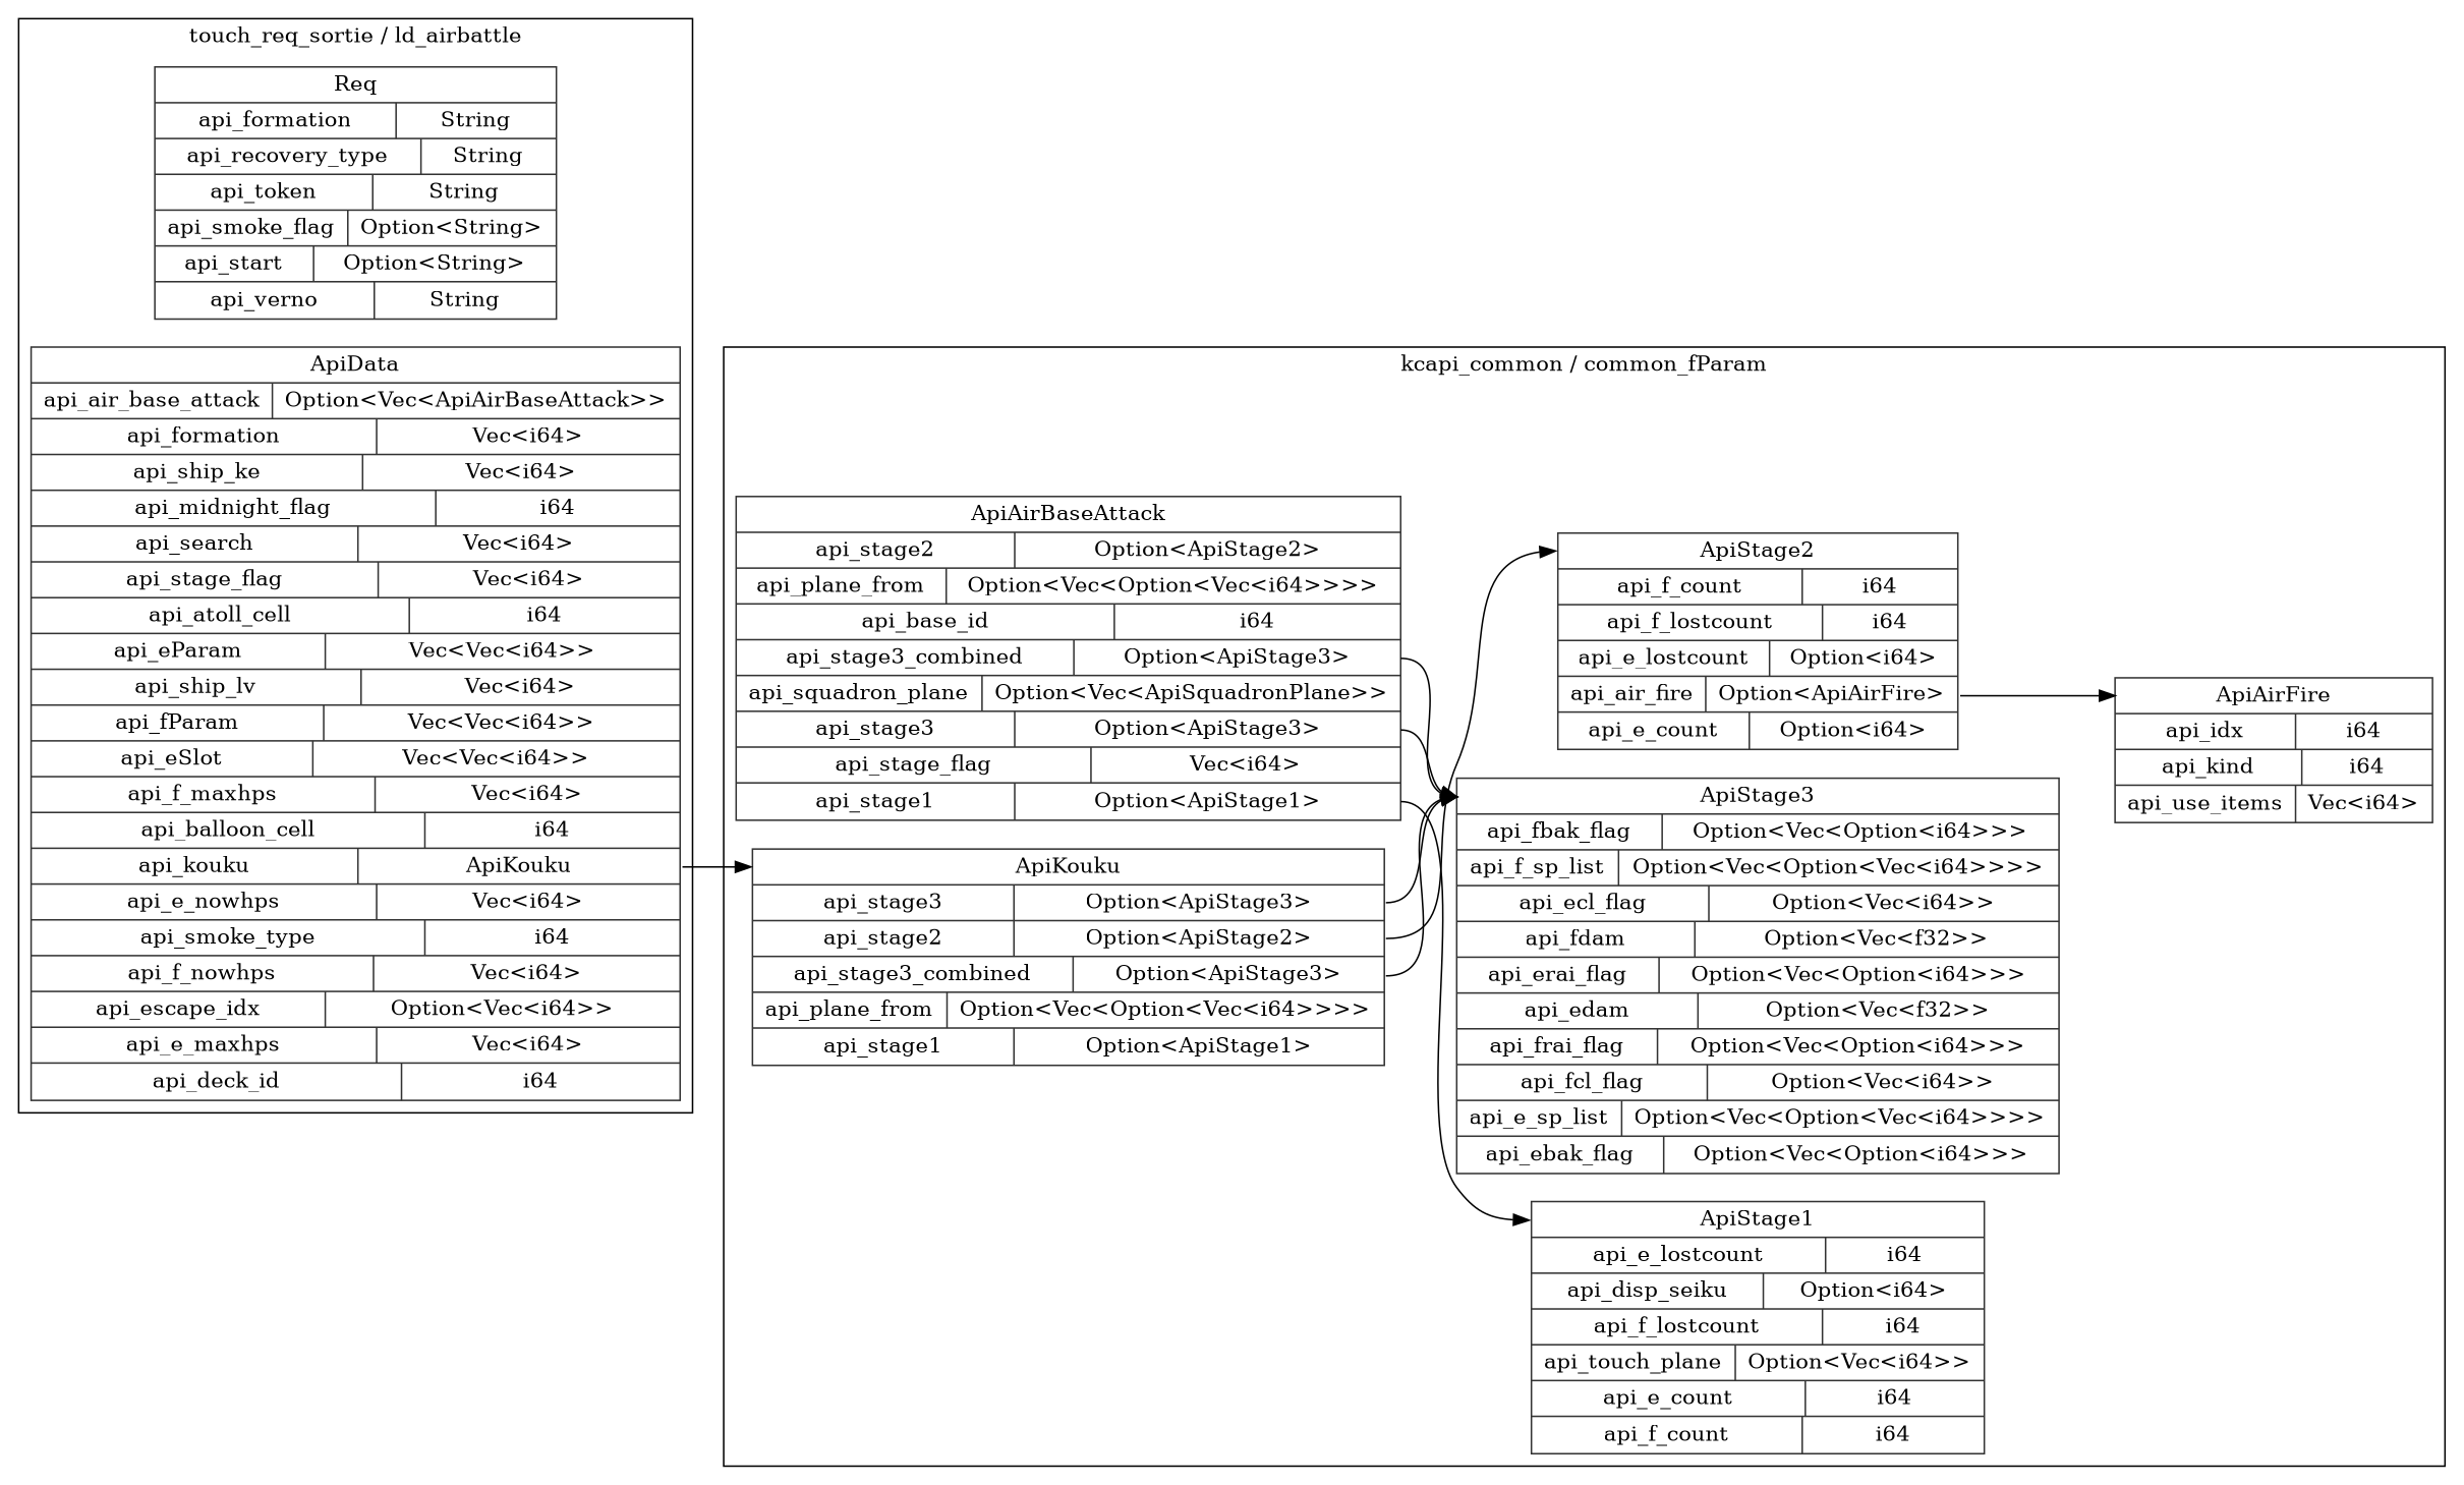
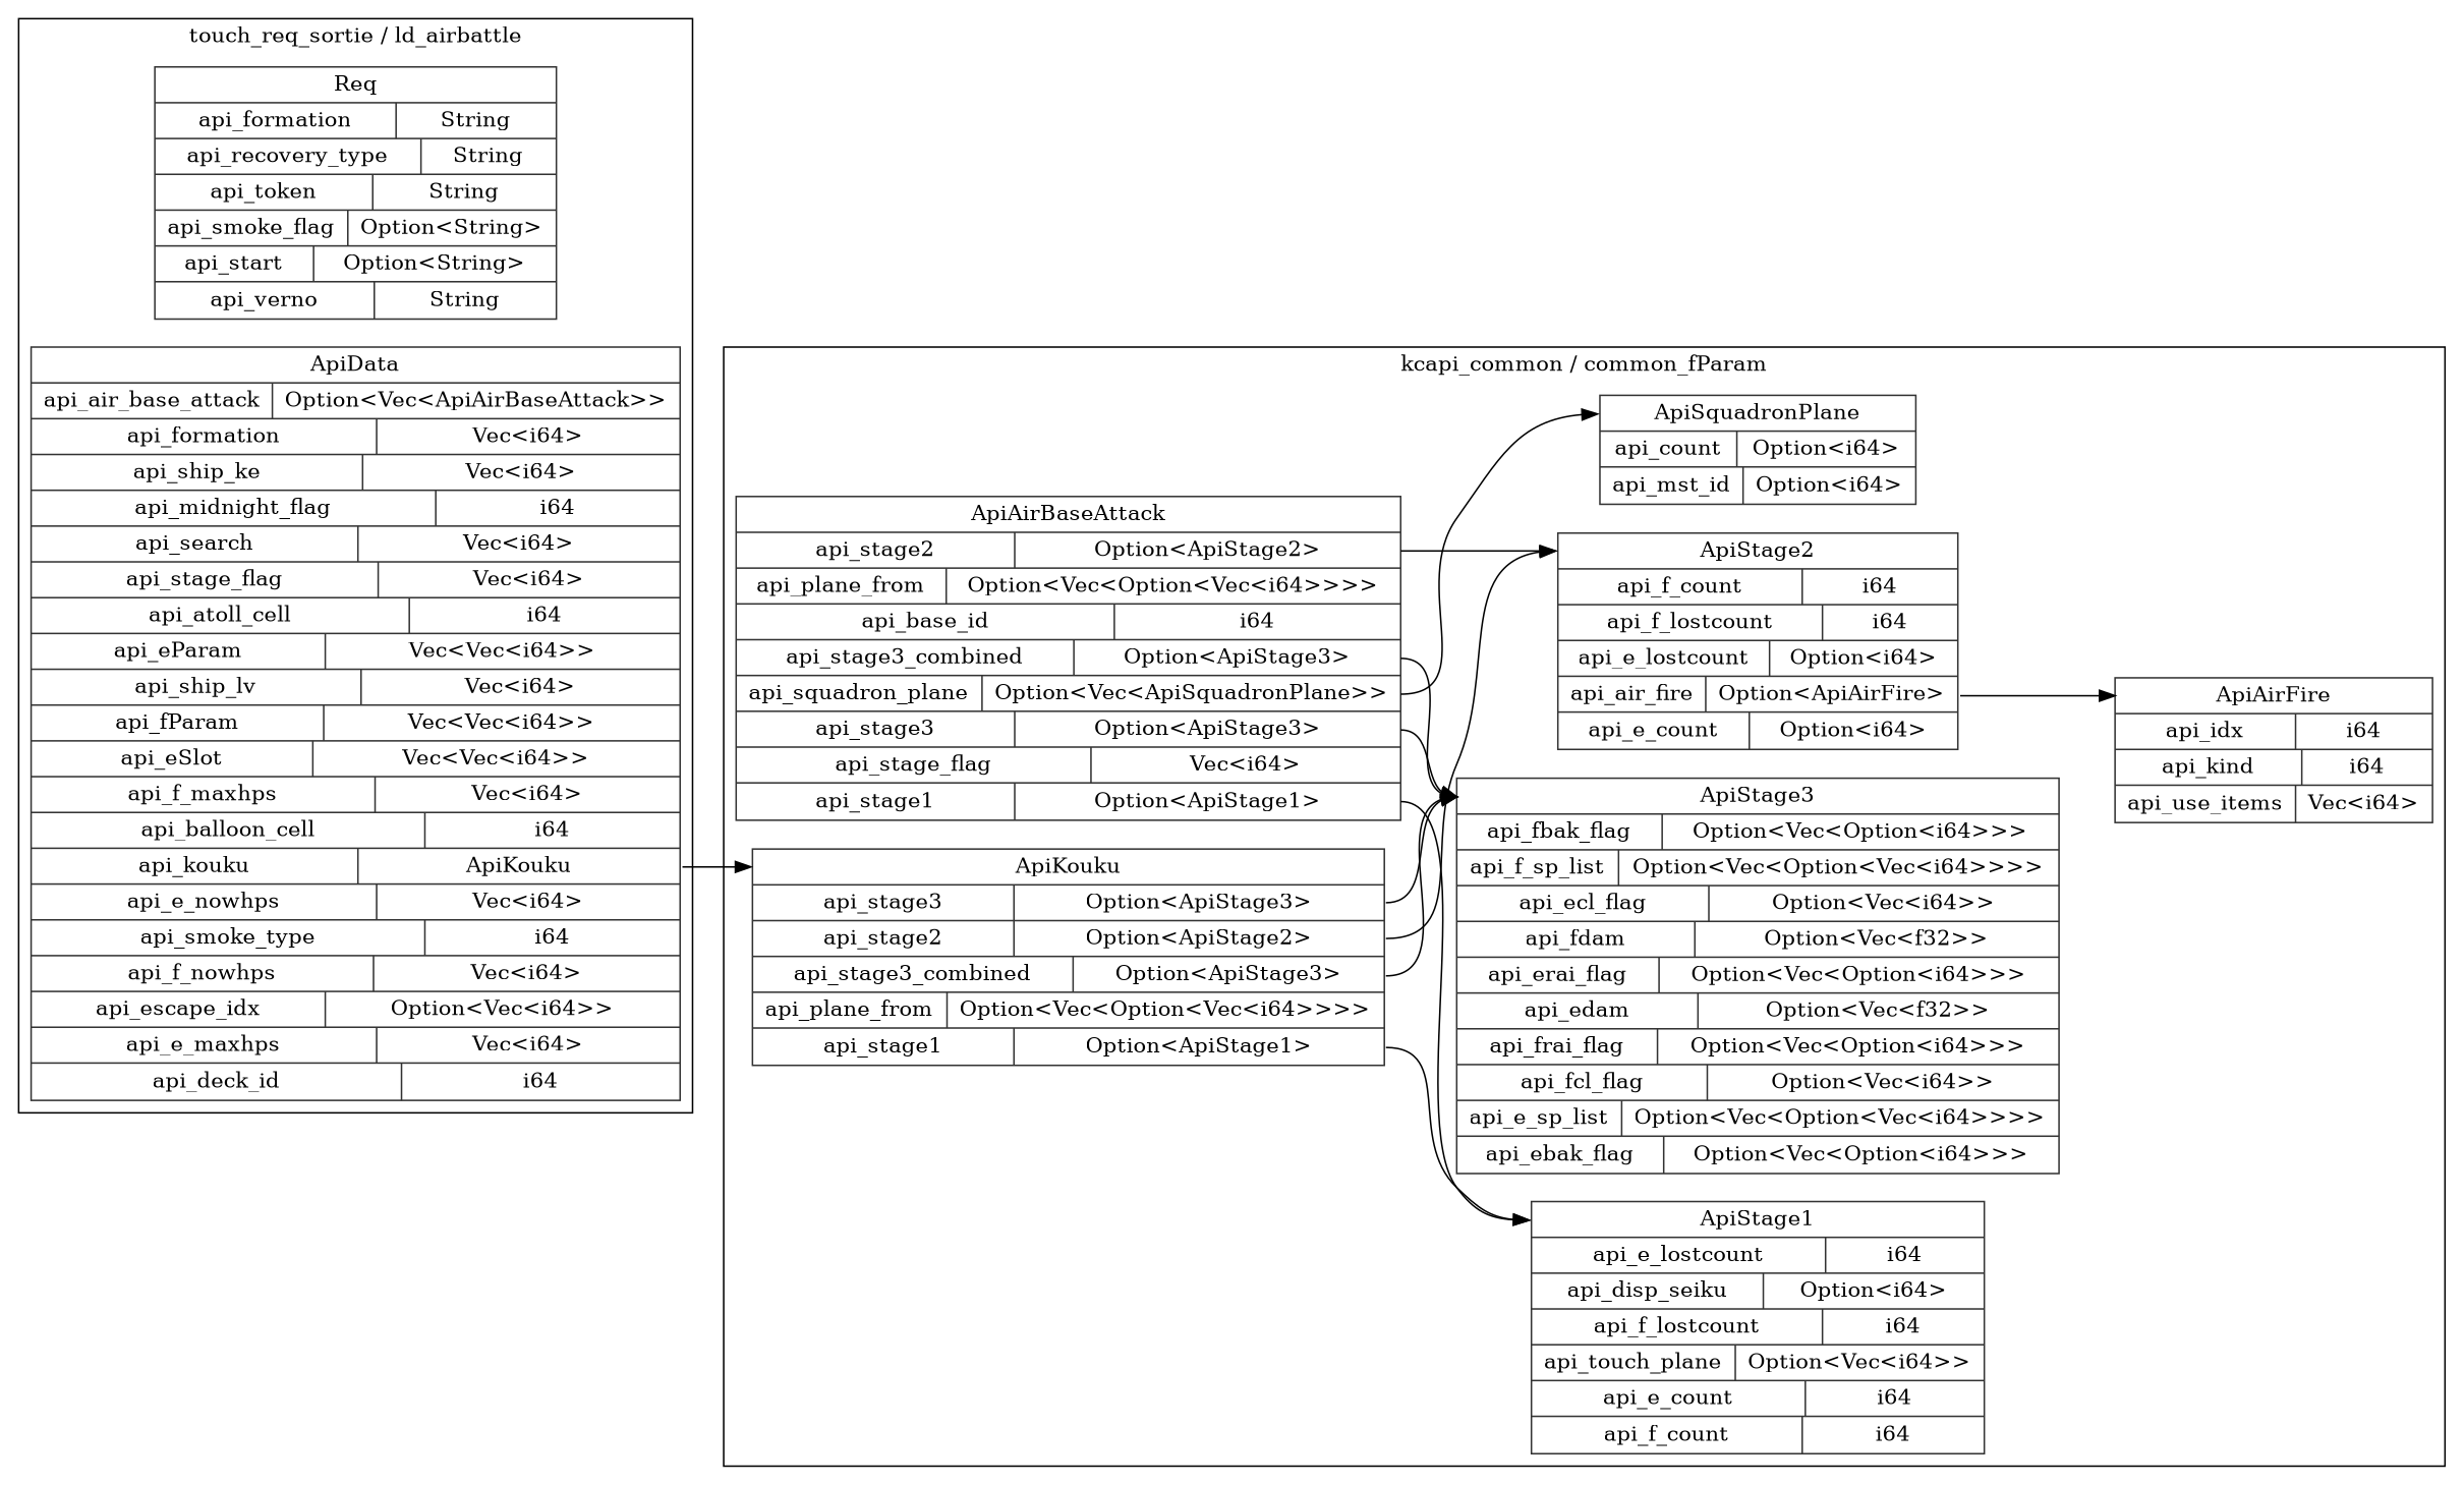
  digraph {
    rankdir=LR
    node [color=gray20 shape=record style=solid]
    edge [headport="ApiStage3:w" tailport="api_stage2:e"]
    n1 [label="<Req> Req  | { api_formation | <api_formation> String } | { api_recovery_type | <api_recovery_type> String } | { api_token | <api_token> String } | { api_smoke_flag | <api_smoke_flag> Option\<String\> } | { api_start | <api_start> Option\<String\> } | { api_verno | <api_verno> String }"]
    n2 [label="<ApiData> ApiData  | { api_air_base_attack | <api_air_base_attack> Option\<Vec\<ApiAirBaseAttack\>\> } | { api_formation | <api_formation> Vec\<i64\> } | { api_ship_ke | <api_ship_ke> Vec\<i64\> } | { api_midnight_flag | <api_midnight_flag> i64 } | { api_search | <api_search> Vec\<i64\> } | { api_stage_flag | <api_stage_flag> Vec\<i64\> } | { api_atoll_cell | <api_atoll_cell> i64 } | { api_eParam | <api_eParam> Vec\<Vec\<i64\>\> } | { api_ship_lv | <api_ship_lv> Vec\<i64\> } | { api_fParam | <api_fParam> Vec\<Vec\<i64\>\> } | { api_eSlot | <api_eSlot> Vec\<Vec\<i64\>\> } | { api_f_maxhps | <api_f_maxhps> Vec\<i64\> } | { api_balloon_cell | <api_balloon_cell> i64 } | { api_kouku | <api_kouku> ApiKouku } | { api_e_nowhps | <api_e_nowhps> Vec\<i64\> } | { api_smoke_type | <api_smoke_type> i64 } | { api_f_nowhps | <api_f_nowhps> Vec\<i64\> } | { api_escape_idx | <api_escape_idx> Option\<Vec\<i64\>\> } | { api_e_maxhps | <api_e_maxhps> Vec\<i64\> } | { api_deck_id | <api_deck_id> i64 }"]
    n3 [label="<ApiAirBaseAttack> ApiAirBaseAttack  | { api_stage2 | <api_stage2> Option\<ApiStage2\> } | { api_plane_from | <api_plane_from> Option\<Vec\<Option\<Vec\<i64\>\>\>\> } | { api_base_id | <api_base_id> i64 } | { api_stage3_combined | <api_stage3_combined> Option\<ApiStage3\> } | { api_squadron_plane | <api_squadron_plane> Option\<Vec\<ApiSquadronPlane\>\> } | { api_stage3 | <api_stage3> Option\<ApiStage3\> } | { api_stage_flag | <api_stage_flag> Vec\<i64\> } | { api_stage1 | <api_stage1> Option\<ApiStage1\> }"]
    n4 [label="<ApiStage2> ApiStage2  | { api_f_count | <api_f_count> i64 } | { api_f_lostcount | <api_f_lostcount> i64 } | { api_e_lostcount | <api_e_lostcount> Option\<i64\> } | { api_air_fire | <api_air_fire> Option\<ApiAirFire\> } | { api_e_count | <api_e_count> Option\<i64\> }"]
    n5 [label="<ApiStage3> ApiStage3  | { api_fbak_flag | <api_fbak_flag> Option\<Vec\<Option\<i64\>\>\> } | { api_f_sp_list | <api_f_sp_list> Option\<Vec\<Option\<Vec\<i64\>\>\>\> } | { api_ecl_flag | <api_ecl_flag> Option\<Vec\<i64\>\> } | { api_fdam | <api_fdam> Option\<Vec\<f32\>\> } | { api_erai_flag | <api_erai_flag> Option\<Vec\<Option\<i64\>\>\> } | { api_edam | <api_edam> Option\<Vec\<f32\>\> } | { api_frai_flag | <api_frai_flag> Option\<Vec\<Option\<i64\>\>\> } | { api_fcl_flag | <api_fcl_flag> Option\<Vec\<i64\>\> } | { api_e_sp_list | <api_e_sp_list> Option\<Vec\<Option\<Vec\<i64\>\>\>\> } | { api_ebak_flag | <api_ebak_flag> Option\<Vec\<Option\<i64\>\>\> }"]
+   n6 [label="<ApiSquadronPlane> ApiSquadronPlane  | { api_count | <api_count> Option\<i64\> } | { api_mst_id | <api_mst_id> Option\<i64\> }"]
    n7 [label="<ApiStage1> ApiStage1  | { api_e_lostcount | <api_e_lostcount> i64 } | { api_disp_seiku | <api_disp_seiku> Option\<i64\> } | { api_f_lostcount | <api_f_lostcount> i64 } | { api_touch_plane | <api_touch_plane> Option\<Vec\<i64\>\> } | { api_e_count | <api_e_count> i64 } | { api_f_count | <api_f_count> i64 }"]
    n8 [label="<ApiAirFire> ApiAirFire  | { api_idx | <api_idx> i64 } | { api_kind | <api_kind> i64 } | { api_use_items | <api_use_items> Vec\<i64\> }"]
    n9 [label="<ApiKouku> ApiKouku  | { api_stage3 | <api_stage3> Option\<ApiStage3\> } | { api_stage2 | <api_stage2> Option\<ApiStage2\> } | { api_stage3_combined | <api_stage3_combined> Option\<ApiStage3\> } | { api_plane_from | <api_plane_from> Option\<Vec\<Option\<Vec\<i64\>\>\>\> } | { api_stage1 | <api_stage1> Option\<ApiStage1\> }"]
    subgraph cluster_1 {
      label="touch_req_sortie / ld_airbattle"
      n1
      n2
    }
    subgraph cluster_2 {
      label="kcapi_common / common_fParam"
      n3
      n4
      n5
+     n6
      n7
      n8
      n9
    }
    n2 -> n9 [headport="ApiKouku:w" tailport="api_kouku:e"]
+   n3 -> n4 [headport="ApiStage2:w"]
    n3 -> n5 [tailport="api_stage3_combined:e"]
    n3 -> n5 [tailport="api_stage3:e"]
+   n3 -> n6 [headport="ApiSquadronPlane:w" tailport="api_squadron_plane:e"]
    n3 -> n7 [headport="ApiStage1:w" tailport="api_stage1:e"]
    n4 -> n8 [headport="ApiAirFire:w" tailport="api_air_fire:e"]
    n9 -> n4 [headport="ApiStage2:w"]
    n9 -> n5 [tailport="api_stage3:e"]
    n9 -> n5 [tailport="api_stage3_combined:e"]
+   n9 -> n7 [headport="ApiStage1:w" tailport="api_stage1:e"]
  }
